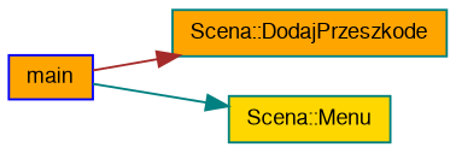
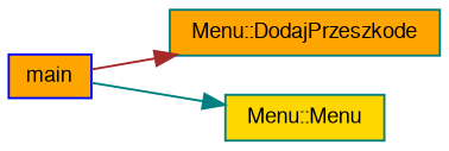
  digraph {
    rankdir=RL
    node [color=teal fillcolor=orange fontname=FreeSans fontsize=10 shape=record style=filled]
    edge [dir=back fontname=FreeSans fontsize=10 labelfontname=FreeSans labelfontsize=10 style=solid]
-   n1 [fontcolor=black height=0.2 label="Scena::DodajPrzeszkode" width=0.4]
+   n1 [fontcolor=black height=0.2 label="Menu::DodajPrzeszkode" width=0.4]
    n2 [color=blue height=0.2 label=main width=0.4]
-   n3 [fillcolor=gold height=0.2 label="Scena::Menu" width=0.4]
+   n3 [fillcolor=gold height=0.2 label="Menu::Menu" width=0.4]
    n1 -> n2 [color=brown]
    n3 -> n2 [color=teal]
  }
